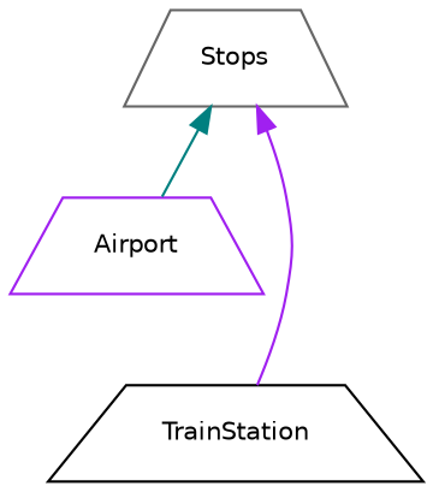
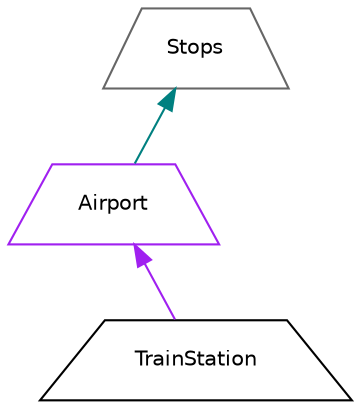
  digraph {
    rankdir=TB
    node [fillcolor=white fontname=Helvetica fontsize=10 shape=trapezium style=filled]
    edge [dir=back fontname=Helvetica fontsize=10 labelfontname=Helvetica labelfontsize=10 style=solid]
    n1 [color=gray40 height=0.2 label=Stops width=0.4]
    n2 [color=purple height=0.2 label=Airport width=0.4]
    n3 [color=black height=0.2 label=TrainStation width=0.4]
    n1 -> n2 [color=teal]
-   n1 -> n3 [color=purple]
+   n2 -> n3 [color=purple]
  }
